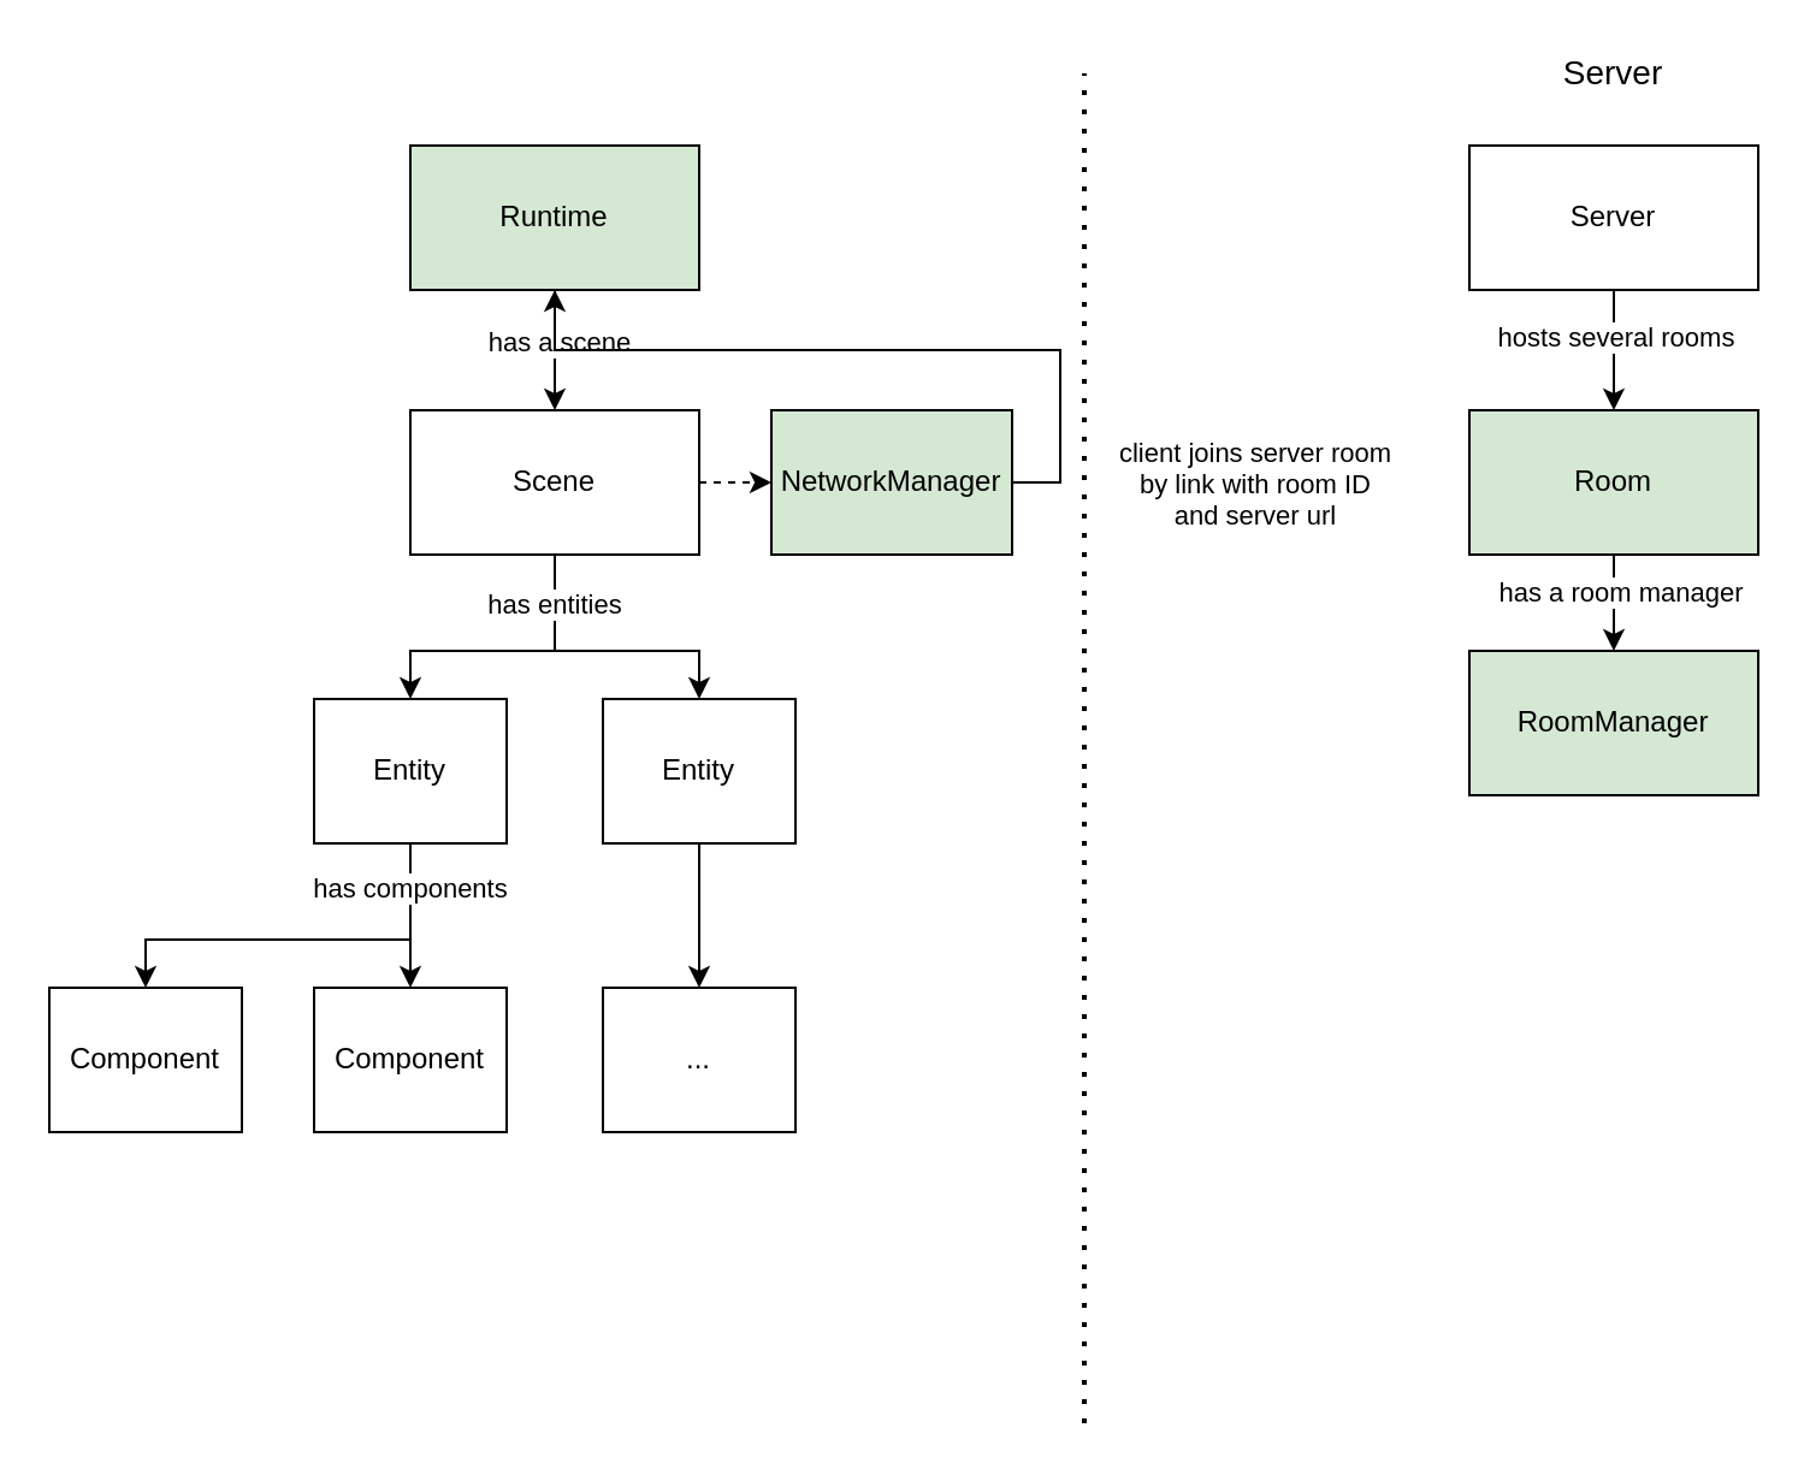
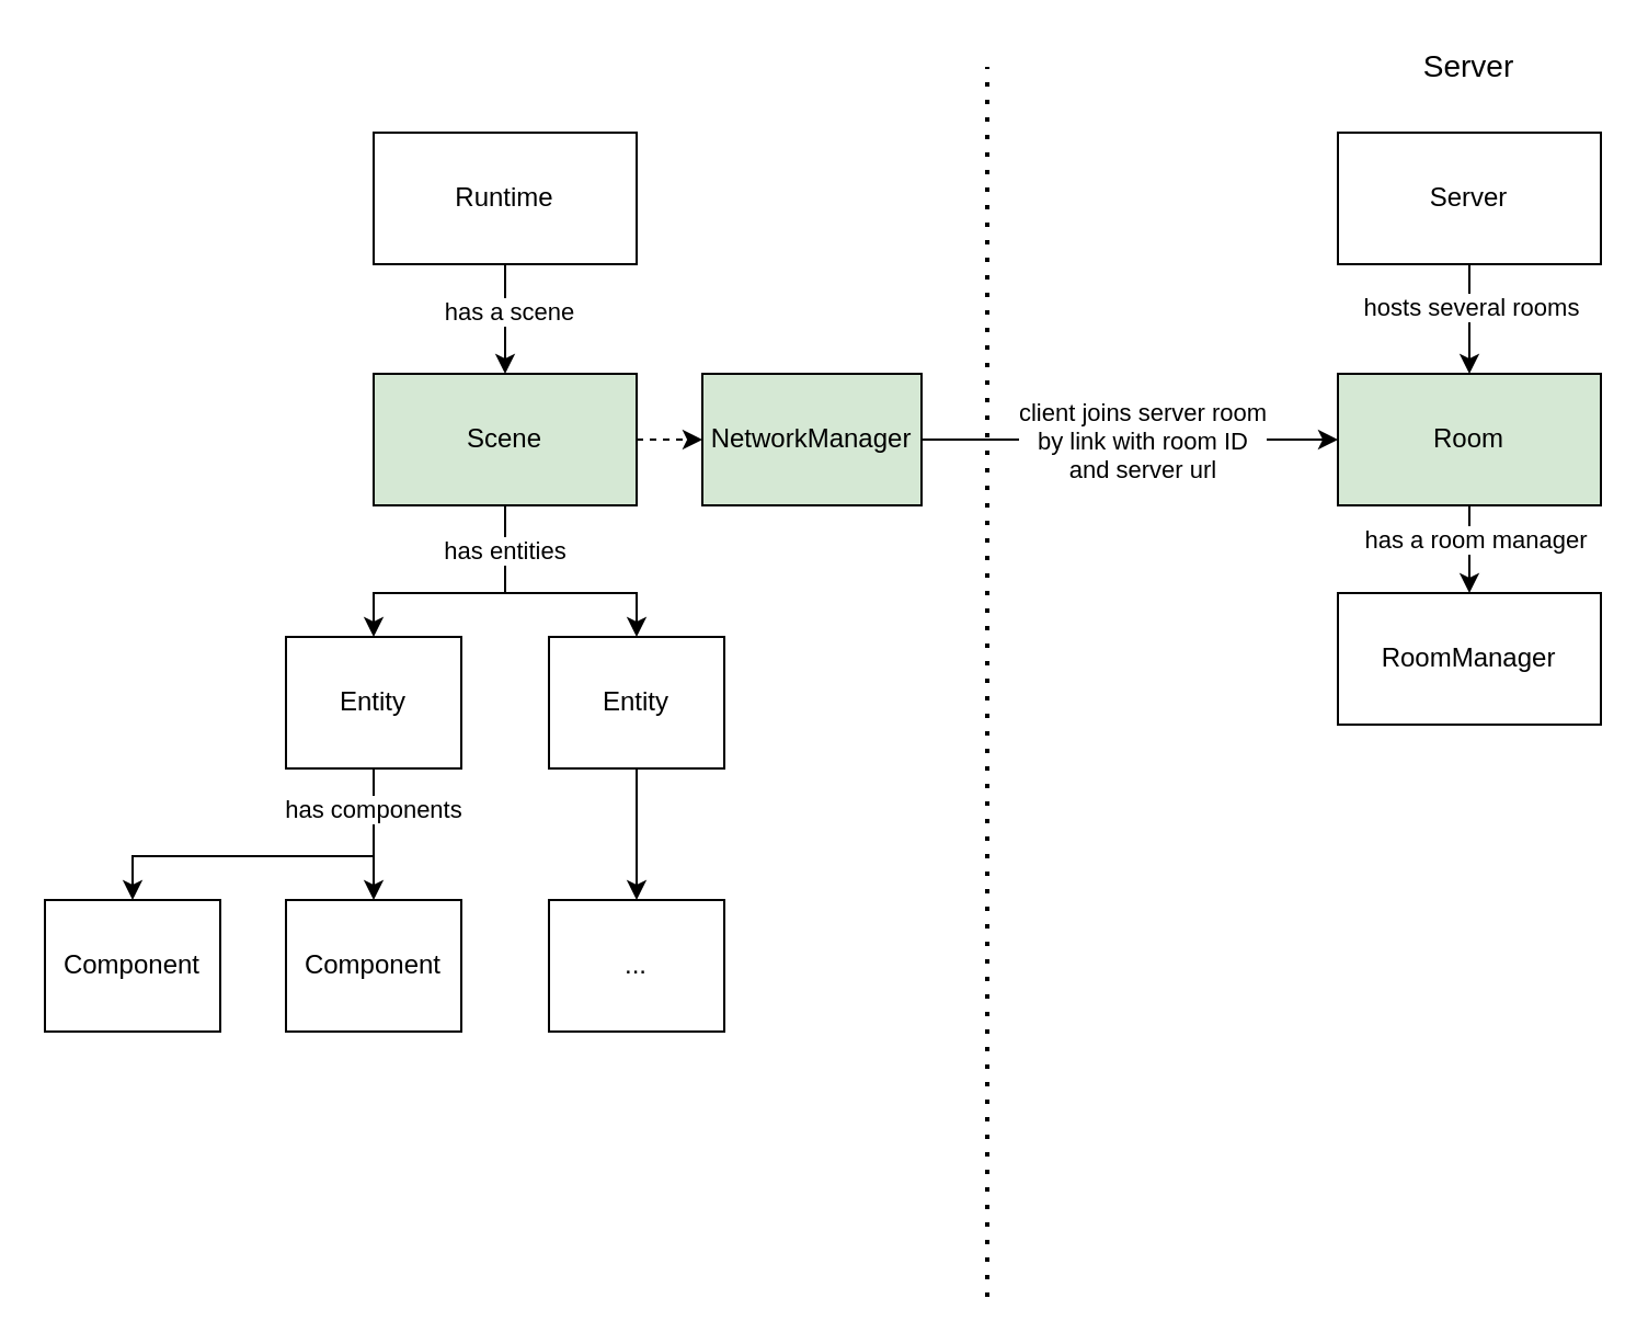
  <mxCell id="0" />
  <mxCell id="1" parent="0" />
  <mxCell id="2" style="edgeStyle=orthogonalEdgeStyle;rounded=0;orthogonalLoop=1;jettySize=auto;html=1;exitX=0.5;exitY=1;exitDx=0;exitDy=0;entryX=0.5;entryY=0;entryDx=0;entryDy=0;fontSize=14;" parent="1" source="4" edge="1"><mxGeometry relative="1" as="geometry"><mxPoint x="230" y="170" as="targetPoint" /></mxGeometry></mxCell>
  <mxCell id="3" value="has a scene" style="edgeLabel;html=1;align=center;verticalAlign=middle;resizable=0;points=[];fontSize=11;" parent="2" vertex="1" connectable="0"><mxGeometry x="-0.16" y="1" relative="1" as="geometry"><mxPoint as="offset" /></mxGeometry></mxCell>
- <mxCell id="4" value="Runtime" style="rounded=0;whiteSpace=wrap;html=1;fillColor=#d5e8d4;" parent="1" vertex="1"><mxGeometry x="170" y="60" width="120" height="60" as="geometry" /></mxCell>
+ <mxCell id="4" value="Runtime" style="rounded=0;whiteSpace=wrap;html=1;" parent="1" vertex="1"><mxGeometry x="170" y="60" width="120" height="60" as="geometry" /></mxCell>
  <mxCell id="5" style="edgeStyle=orthogonalEdgeStyle;rounded=0;orthogonalLoop=1;jettySize=auto;html=1;exitX=0.5;exitY=1;exitDx=0;exitDy=0;" parent="1" target="11" edge="1"><mxGeometry relative="1" as="geometry"><Array as="points"><mxPoint x="230" y="270" /><mxPoint x="170" y="270" /></Array><mxPoint x="230" y="230" as="sourcePoint" /></mxGeometry></mxCell>
  <mxCell id="6" style="edgeStyle=orthogonalEdgeStyle;rounded=0;orthogonalLoop=1;jettySize=auto;html=1;exitX=0.5;exitY=1;exitDx=0;exitDy=0;entryX=0.5;entryY=0;entryDx=0;entryDy=0;" parent="1" target="13" edge="1"><mxGeometry relative="1" as="geometry"><Array as="points"><mxPoint x="230" y="270" /><mxPoint x="290" y="270" /></Array><mxPoint x="230" y="230" as="sourcePoint" /></mxGeometry></mxCell>
  <mxCell id="7" value="has entities" style="edgeLabel;html=1;align=center;verticalAlign=middle;resizable=0;points=[];" parent="6" vertex="1" connectable="0"><mxGeometry x="-0.667" y="-1" relative="1" as="geometry"><mxPoint as="offset" /></mxGeometry></mxCell>
  <mxCell id="8" style="edgeStyle=orthogonalEdgeStyle;rounded=0;orthogonalLoop=1;jettySize=auto;html=1;exitX=0.5;exitY=1;exitDx=0;exitDy=0;entryX=0.5;entryY=0;entryDx=0;entryDy=0;" parent="1" source="11" target="14" edge="1"><mxGeometry relative="1" as="geometry"><Array as="points"><mxPoint x="170" y="390" /><mxPoint x="60" y="390" /></Array></mxGeometry></mxCell>
  <mxCell id="9" style="edgeStyle=orthogonalEdgeStyle;rounded=0;orthogonalLoop=1;jettySize=auto;html=1;exitX=0.5;exitY=1;exitDx=0;exitDy=0;entryX=0.5;entryY=0;entryDx=0;entryDy=0;" parent="1" source="11" target="15" edge="1"><mxGeometry relative="1" as="geometry" /></mxCell>
  <mxCell id="10" value="has components" style="edgeLabel;html=1;align=center;verticalAlign=middle;resizable=0;points=[];" parent="9" vertex="1" connectable="0"><mxGeometry x="-0.4" y="-1" relative="1" as="geometry"><mxPoint as="offset" /></mxGeometry></mxCell>
  <mxCell id="11" value="Entity" style="rounded=0;whiteSpace=wrap;html=1;" parent="1" vertex="1"><mxGeometry x="130" y="290" width="80" height="60" as="geometry" /></mxCell>
  <mxCell id="12" style="edgeStyle=orthogonalEdgeStyle;rounded=0;orthogonalLoop=1;jettySize=auto;html=1;exitX=0.5;exitY=1;exitDx=0;exitDy=0;entryX=0.5;entryY=0;entryDx=0;entryDy=0;" parent="1" source="13" target="16" edge="1"><mxGeometry relative="1" as="geometry" /></mxCell>
  <mxCell id="13" value="Entity" style="rounded=0;whiteSpace=wrap;html=1;" parent="1" vertex="1"><mxGeometry x="250" y="290" width="80" height="60" as="geometry" /></mxCell>
  <mxCell id="14" value="Component" style="rounded=0;whiteSpace=wrap;html=1;" parent="1" vertex="1"><mxGeometry x="20" y="410" width="80" height="60" as="geometry" /></mxCell>
  <mxCell id="15" value="Component" style="rounded=0;whiteSpace=wrap;html=1;" parent="1" vertex="1"><mxGeometry x="130" y="410" width="80" height="60" as="geometry" /></mxCell>
  <mxCell id="16" value="..." style="rounded=0;whiteSpace=wrap;html=1;" parent="1" vertex="1"><mxGeometry x="250" y="410" width="80" height="60" as="geometry" /></mxCell>
- <mxCell id="17" style="edgeStyle=orthogonalEdgeStyle;rounded=0;orthogonalLoop=1;jettySize=auto;html=1;exitX=1;exitY=0.5;exitDx=0;exitDy=0;fontSize=11;" parent="1" source="29" target="4" edge="1"><mxGeometry relative="1" as="geometry"><mxPoint x="290" y="200" as="sourcePoint" /></mxGeometry></mxCell>
+ <mxCell id="17" style="edgeStyle=orthogonalEdgeStyle;rounded=0;orthogonalLoop=1;jettySize=auto;html=1;exitX=1;exitY=0.5;exitDx=0;exitDy=0;entryX=0;entryY=0.5;entryDx=0;entryDy=0;fontSize=11;" parent="1" source="29" target="24" edge="1"><mxGeometry relative="1" as="geometry"><mxPoint x="290" y="200" as="sourcePoint" /></mxGeometry></mxCell>
  <mxCell id="18" value="Server" style="text;html=1;strokeColor=none;fillColor=none;align=center;verticalAlign=middle;whiteSpace=wrap;rounded=0;fontSize=14;" parent="1" vertex="1"><mxGeometry x="650" y="20" width="40" height="20" as="geometry" /></mxCell>
  <mxCell id="19" style="edgeStyle=orthogonalEdgeStyle;rounded=0;orthogonalLoop=1;jettySize=auto;html=1;exitX=0.5;exitY=1;exitDx=0;exitDy=0;entryX=0.5;entryY=0;entryDx=0;entryDy=0;fontSize=11;" parent="1" source="21" target="24" edge="1"><mxGeometry relative="1" as="geometry" /></mxCell>
  <mxCell id="20" value="hosts several rooms" style="edgeLabel;html=1;align=center;verticalAlign=middle;resizable=0;points=[];fontSize=11;" parent="19" vertex="1" connectable="0"><mxGeometry x="-0.24" y="-3" relative="1" as="geometry"><mxPoint x="3" as="offset" /></mxGeometry></mxCell>
  <mxCell id="21" value="Server" style="rounded=0;whiteSpace=wrap;html=1;" parent="1" vertex="1"><mxGeometry x="610" y="60" width="120" height="60" as="geometry" /></mxCell>
  <mxCell id="22" style="edgeStyle=orthogonalEdgeStyle;rounded=0;orthogonalLoop=1;jettySize=auto;html=1;exitX=0.5;exitY=1;exitDx=0;exitDy=0;entryX=0.5;entryY=0;entryDx=0;entryDy=0;fontSize=11;" parent="1" source="24" edge="1"><mxGeometry relative="1" as="geometry"><mxPoint x="670" y="270" as="targetPoint" /></mxGeometry></mxCell>
  <mxCell id="23" value="has a room manager" style="edgeLabel;html=1;align=center;verticalAlign=middle;resizable=0;points=[];fontSize=11;" parent="22" vertex="1" connectable="0"><mxGeometry x="-0.25" y="2" relative="1" as="geometry"><mxPoint as="offset" /></mxGeometry></mxCell>
  <mxCell id="24" value="Room" style="rounded=0;whiteSpace=wrap;html=1;fillColor=#d5e8d4;" parent="1" vertex="1"><mxGeometry x="610" y="170" width="120" height="60" as="geometry" /></mxCell>
  <mxCell id="25" value="" style="endArrow=none;dashed=1;html=1;dashPattern=1 3;strokeWidth=2;fontSize=11;" parent="1" edge="1"><mxGeometry width="50" height="50" relative="1" as="geometry"><mxPoint x="450" y="591" as="sourcePoint" /><mxPoint x="450" y="30" as="targetPoint" /></mxGeometry></mxCell>
  <mxCell id="26" value="client joins server room&lt;br&gt;by link with room ID&lt;br&gt;and server url" style="edgeLabel;html=1;align=center;verticalAlign=middle;resizable=0;points=[];fontSize=11;" parent="25" vertex="1" connectable="0"><mxGeometry x="0.398" y="-1" relative="1" as="geometry"><mxPoint x="69" y="1" as="offset" /></mxGeometry></mxCell>
  <mxCell id="27" style="edgeStyle=orthogonalEdgeStyle;rounded=0;orthogonalLoop=1;jettySize=auto;html=1;exitX=1;exitY=0.5;exitDx=0;exitDy=0;entryX=0;entryY=0.5;entryDx=0;entryDy=0;dashed=1;" edge="1" parent="1" source="28" target="29"><mxGeometry relative="1" as="geometry" /></mxCell>
- <mxCell id="28" value="Scene" style="rounded=0;whiteSpace=wrap;html=1;" vertex="1" parent="1"><mxGeometry x="170" y="170" width="120" height="60" as="geometry" /></mxCell>
+ <mxCell id="28" value="Scene" style="rounded=0;whiteSpace=wrap;html=1;fillColor=#d5e8d4;" vertex="1" parent="1"><mxGeometry x="170" y="170" width="120" height="60" as="geometry" /></mxCell>
  <mxCell id="29" value="NetworkManager" style="rounded=0;whiteSpace=wrap;html=1;fillColor=#d5e8d4;" vertex="1" parent="1"><mxGeometry x="320" y="170" width="100" height="60" as="geometry" /></mxCell>
- <mxCell id="30" value="RoomManager" style="rounded=0;whiteSpace=wrap;html=1;fillColor=#d5e8d4;" vertex="1" parent="1"><mxGeometry x="610" y="270" width="120" height="60" as="geometry" /></mxCell>
+ <mxCell id="30" value="RoomManager" style="rounded=0;whiteSpace=wrap;html=1;" vertex="1" parent="1"><mxGeometry x="610" y="270" width="120" height="60" as="geometry" /></mxCell>
